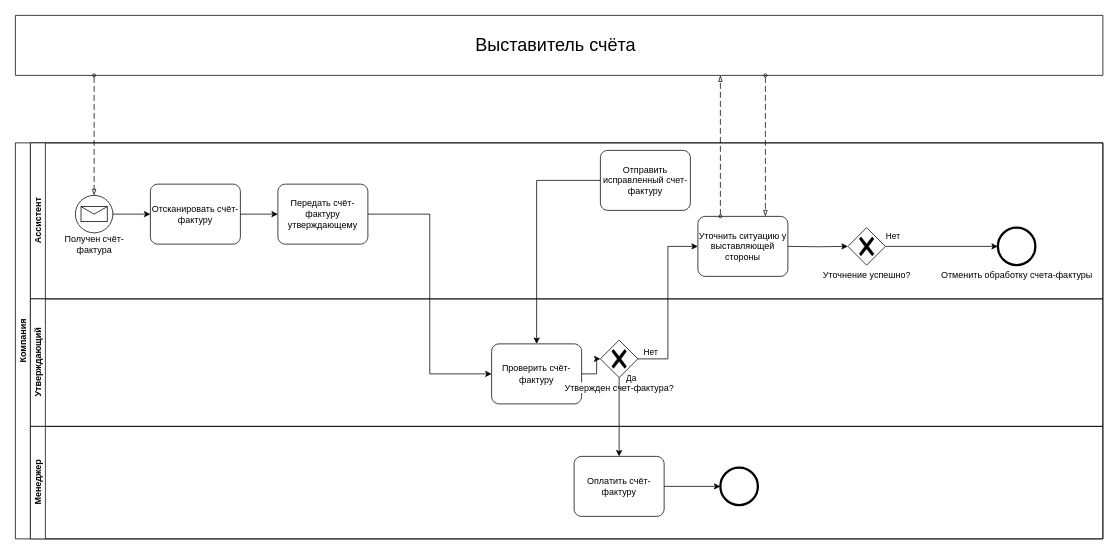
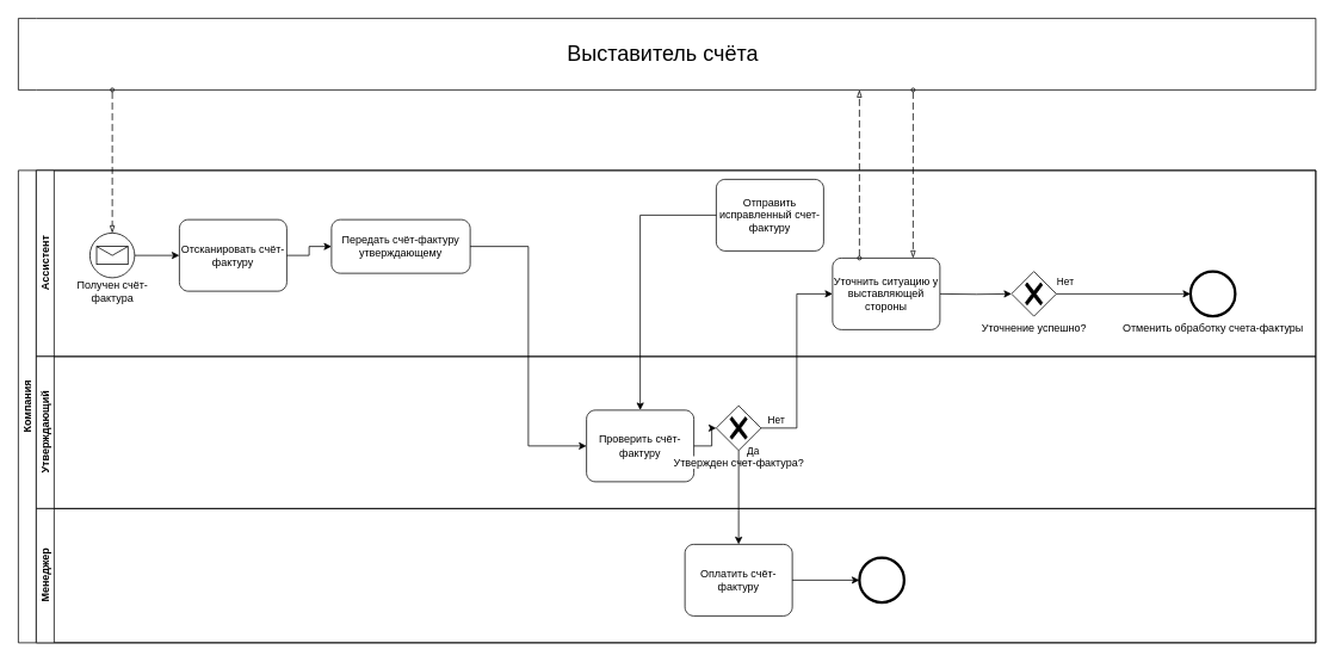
  <mxCell id="0" />
  <mxCell id="1" parent="0" />
  <mxCell id="2" value="" style="swimlane;html=1;startSize=20;fontStyle=0;collapsible=0;horizontal=0;swimlaneLine=0;fillColor=none;whiteSpace=wrap;" parent="1" vertex="1"><mxGeometry x="20" y="20" width="1450" height="80" as="geometry" /></mxCell>
  <mxCell id="3" value="&lt;font style=&quot;font-size: 24px;&quot;&gt;Выставитель счёта&lt;/font&gt;" style="text;html=1;align=center;verticalAlign=middle;resizable=0;points=[];autosize=1;strokeColor=none;fillColor=none;" parent="2" vertex="1"><mxGeometry x="600" y="20" width="240" height="40" as="geometry" /></mxCell>
  <mxCell id="4" value="Компания" style="swimlane;html=1;childLayout=stackLayout;resizeParent=1;resizeParentMax=0;horizontal=0;startSize=20;horizontalStack=0;whiteSpace=wrap;" parent="1" vertex="1"><mxGeometry x="20" y="190" width="1450" height="528" as="geometry" /></mxCell>
  <mxCell id="5" value="Ассистент" style="swimlane;html=1;startSize=20;horizontal=0;" parent="4" vertex="1"><mxGeometry x="20" width="1430" height="208" as="geometry" /></mxCell>
  <mxCell id="6" value="" style="points=[[0.145,0.145,0],[0.5,0,0],[0.855,0.145,0],[1,0.5,0],[0.855,0.855,0],[0.5,1,0],[0.145,0.855,0],[0,0.5,0]];shape=mxgraph.bpmn.event;html=1;verticalLabelPosition=bottom;labelBackgroundColor=#ffffff;verticalAlign=top;align=center;perimeter=ellipsePerimeter;outlineConnect=0;aspect=fixed;outline=standard;symbol=message;" parent="5" vertex="1"><mxGeometry x="60" y="70" width="50" height="50" as="geometry" /></mxCell>
  <mxCell id="7" value="Получен счёт-фактура" style="text;html=1;align=center;verticalAlign=middle;whiteSpace=wrap;rounded=0;" parent="5" vertex="1"><mxGeometry x="42.5" y="120" width="85" height="30" as="geometry" /></mxCell>
  <mxCell id="8" value="Отсканировать счёт-фактуру" style="points=[[0.25,0,0],[0.5,0,0],[0.75,0,0],[1,0.25,0],[1,0.5,0],[1,0.75,0],[0.75,1,0],[0.5,1,0],[0.25,1,0],[0,0.75,0],[0,0.5,0],[0,0.25,0]];shape=mxgraph.bpmn.task;whiteSpace=wrap;rectStyle=rounded;size=10;html=1;container=1;expand=0;collapsible=0;taskMarker=abstract;" parent="5" vertex="1"><mxGeometry x="160" y="55" width="120" height="80" as="geometry" /></mxCell>
  <mxCell id="9" style="edgeStyle=orthogonalEdgeStyle;rounded=0;orthogonalLoop=1;jettySize=auto;html=1;entryX=0;entryY=0.5;entryDx=0;entryDy=0;entryPerimeter=0;" parent="5" source="6" target="8" edge="1"><mxGeometry relative="1" as="geometry" /></mxCell>
- <mxCell id="10" value="Передать счёт-фактуру утверждающему" style="points=[[0.25,0,0],[0.5,0,0],[0.75,0,0],[1,0.25,0],[1,0.5,0],[1,0.75,0],[0.75,1,0],[0.5,1,0],[0.25,1,0],[0,0.75,0],[0,0.5,0],[0,0.25,0]];shape=mxgraph.bpmn.task;whiteSpace=wrap;rectStyle=rounded;size=10;html=1;container=1;expand=0;collapsible=0;taskMarker=abstract;" parent="5" vertex="1"><mxGeometry x="330" y="55" width="120" height="80" as="geometry" /></mxCell>
+ <mxCell id="10" value="Передать счёт-фактуру утверждающему" style="points=[[0.25,0,0],[0.5,0,0],[0.75,0,0],[1,0.25,0],[1,0.5,0],[1,0.75,0],[0.75,1,0],[0.5,1,0],[0.25,1,0],[0,0.75,0],[0,0.5,0],[0,0.25,0]];shape=mxgraph.bpmn.task;whiteSpace=wrap;rectStyle=rounded;size=10;html=1;container=1;expand=0;collapsible=0;taskMarker=abstract;" parent="5" vertex="1"><mxGeometry x="330" y="55" width="155" height="60" as="geometry" /></mxCell>
  <mxCell id="11" style="edgeStyle=orthogonalEdgeStyle;rounded=0;orthogonalLoop=1;jettySize=auto;html=1;entryX=0;entryY=0.5;entryDx=0;entryDy=0;entryPerimeter=0;" parent="5" source="8" target="10" edge="1"><mxGeometry relative="1" as="geometry" /></mxCell>
  <mxCell id="12" style="edgeStyle=orthogonalEdgeStyle;rounded=0;orthogonalLoop=1;jettySize=auto;html=1;entryX=0;entryY=0.5;entryDx=0;entryDy=0;entryPerimeter=0;exitX=1;exitY=0.5;exitDx=0;exitDy=0;exitPerimeter=0;" parent="5" target="17" edge="1"><mxGeometry relative="1" as="geometry"><mxPoint x="1010" y="138" as="sourcePoint" /><mxPoint x="1090" y="138" as="targetPoint" /></mxGeometry></mxCell>
  <mxCell id="13" style="edgeStyle=orthogonalEdgeStyle;rounded=0;orthogonalLoop=1;jettySize=auto;html=1;entryX=0;entryY=0.5;entryDx=0;entryDy=0;entryPerimeter=0;" parent="5" source="17" target="16" edge="1"><mxGeometry relative="1" as="geometry"><mxPoint x="1200" y="138" as="targetPoint" /></mxGeometry></mxCell>
  <mxCell id="14" value="Нет" style="edgeLabel;html=1;align=center;verticalAlign=middle;resizable=0;points=[];" vertex="1" connectable="0" parent="13"><mxGeometry x="-0.249" y="-2" relative="1" as="geometry"><mxPoint x="-47" y="-17" as="offset" /></mxGeometry></mxCell>
  <mxCell id="15" value="Уточнить ситуацию у выставляющей стороны" style="points=[[0.25,0,0],[0.5,0,0],[0.75,0,0],[1,0.25,0],[1,0.5,0],[1,0.75,0],[0.75,1,0],[0.5,1,0],[0.25,1,0],[0,0.75,0],[0,0.5,0],[0,0.25,0]];shape=mxgraph.bpmn.task;whiteSpace=wrap;rectStyle=rounded;size=10;html=1;container=1;expand=0;collapsible=0;taskMarker=abstract;" vertex="1" parent="5"><mxGeometry x="890" y="98" width="120" height="80" as="geometry" /></mxCell>
  <mxCell id="16" value="Отменить обработку счета-фактуры" style="points=[[0.145,0.145,0],[0.5,0,0],[0.855,0.145,0],[1,0.5,0],[0.855,0.855,0],[0.5,1,0],[0.145,0.855,0],[0,0.5,0]];shape=mxgraph.bpmn.event;html=1;verticalLabelPosition=bottom;labelBackgroundColor=#ffffff;verticalAlign=top;align=center;perimeter=ellipsePerimeter;outlineConnect=0;aspect=fixed;outline=end;symbol=terminate2;" parent="5" vertex="1"><mxGeometry x="1290" y="113" width="50" height="50" as="geometry" /></mxCell>
  <mxCell id="17" value="Уточнение успешно?" style="points=[[0.25,0.25,0],[0.5,0,0],[0.75,0.25,0],[1,0.5,0],[0.75,0.75,0],[0.5,1,0],[0.25,0.75,0],[0,0.5,0]];shape=mxgraph.bpmn.gateway2;html=1;verticalLabelPosition=bottom;labelBackgroundColor=#ffffff;verticalAlign=top;align=center;perimeter=rhombusPerimeter;outlineConnect=0;outline=none;symbol=none;gwType=exclusive;" parent="5" vertex="1"><mxGeometry x="1090" y="113" width="50" height="50" as="geometry" /></mxCell>
  <mxCell id="18" value="Отправить исправленный счет-фактуру" style="points=[[0.25,0,0],[0.5,0,0],[0.75,0,0],[1,0.25,0],[1,0.5,0],[1,0.75,0],[0.75,1,0],[0.5,1,0],[0.25,1,0],[0,0.75,0],[0,0.5,0],[0,0.25,0]];shape=mxgraph.bpmn.task;whiteSpace=wrap;rectStyle=rounded;size=10;html=1;container=1;expand=0;collapsible=0;taskMarker=abstract;" vertex="1" parent="5"><mxGeometry x="760" y="10" width="120" height="80" as="geometry" /></mxCell>
  <mxCell id="19" value="Утверждающий" style="swimlane;html=1;startSize=20;horizontal=0;" parent="4" vertex="1"><mxGeometry x="20" y="208" width="1430" height="170" as="geometry" /></mxCell>
  <mxCell id="20" value="Проверить счёт-фактуру" style="points=[[0.25,0,0],[0.5,0,0],[0.75,0,0],[1,0.25,0],[1,0.5,0],[1,0.75,0],[0.75,1,0],[0.5,1,0],[0.25,1,0],[0,0.75,0],[0,0.5,0],[0,0.25,0]];shape=mxgraph.bpmn.task;whiteSpace=wrap;rectStyle=rounded;size=10;html=1;container=1;expand=0;collapsible=0;taskMarker=abstract;" parent="19" vertex="1"><mxGeometry x="615" y="60" width="120" height="80" as="geometry" /></mxCell>
  <mxCell id="21" value="Утвержден счет-фактура?" style="points=[[0.25,0.25,0],[0.5,0,0],[0.75,0.25,0],[1,0.5,0],[0.75,0.75,0],[0.5,1,0],[0.25,0.75,0],[0,0.5,0]];shape=mxgraph.bpmn.gateway2;html=1;verticalLabelPosition=bottom;labelBackgroundColor=#ffffff;verticalAlign=top;align=center;perimeter=rhombusPerimeter;outlineConnect=0;outline=none;symbol=none;gwType=exclusive;" parent="19" vertex="1"><mxGeometry x="760" y="55" width="50" height="50" as="geometry" /></mxCell>
  <mxCell id="22" style="edgeStyle=orthogonalEdgeStyle;rounded=0;orthogonalLoop=1;jettySize=auto;html=1;entryX=0;entryY=0.5;entryDx=0;entryDy=0;entryPerimeter=0;" parent="19" source="20" target="21" edge="1"><mxGeometry relative="1" as="geometry" /></mxCell>
  <mxCell id="23" value="Менеджер" style="swimlane;html=1;startSize=20;horizontal=0;" parent="4" vertex="1"><mxGeometry x="20" y="378" width="1430" height="150" as="geometry" /></mxCell>
  <mxCell id="24" value="Оплатить счёт-фактуру" style="points=[[0.25,0,0],[0.5,0,0],[0.75,0,0],[1,0.25,0],[1,0.5,0],[1,0.75,0],[0.75,1,0],[0.5,1,0],[0.25,1,0],[0,0.75,0],[0,0.5,0],[0,0.25,0]];shape=mxgraph.bpmn.task;whiteSpace=wrap;rectStyle=rounded;size=10;html=1;container=1;expand=0;collapsible=0;taskMarker=abstract;" parent="23" vertex="1"><mxGeometry x="725" y="40" width="120" height="80" as="geometry" /></mxCell>
  <mxCell id="25" value="" style="points=[[0.145,0.145,0],[0.5,0,0],[0.855,0.145,0],[1,0.5,0],[0.855,0.855,0],[0.5,1,0],[0.145,0.855,0],[0,0.5,0]];shape=mxgraph.bpmn.event;html=1;verticalLabelPosition=bottom;labelBackgroundColor=#ffffff;verticalAlign=top;align=center;perimeter=ellipsePerimeter;outlineConnect=0;aspect=fixed;outline=end;symbol=terminate2;" parent="23" vertex="1"><mxGeometry x="920" y="55" width="50" height="50" as="geometry" /></mxCell>
  <mxCell id="26" style="edgeStyle=orthogonalEdgeStyle;rounded=0;orthogonalLoop=1;jettySize=auto;html=1;entryX=0;entryY=0.5;entryDx=0;entryDy=0;entryPerimeter=0;" parent="23" source="24" target="25" edge="1"><mxGeometry relative="1" as="geometry" /></mxCell>
  <mxCell id="27" style="edgeStyle=orthogonalEdgeStyle;rounded=0;orthogonalLoop=1;jettySize=auto;html=1;entryX=0;entryY=0.5;entryDx=0;entryDy=0;entryPerimeter=0;" parent="4" source="10" target="20" edge="1"><mxGeometry relative="1" as="geometry" /></mxCell>
  <mxCell id="28" style="edgeStyle=orthogonalEdgeStyle;rounded=0;orthogonalLoop=1;jettySize=auto;html=1;entryX=0.5;entryY=0;entryDx=0;entryDy=0;entryPerimeter=0;" parent="4" source="21" target="24" edge="1"><mxGeometry relative="1" as="geometry" /></mxCell>
  <mxCell id="29" value="Да" style="edgeLabel;html=1;align=center;verticalAlign=middle;resizable=0;points=[];" vertex="1" connectable="0" parent="28"><mxGeometry x="-0.635" y="2" relative="1" as="geometry"><mxPoint x="13" y="-19" as="offset" /></mxGeometry></mxCell>
  <mxCell id="30" style="edgeStyle=orthogonalEdgeStyle;rounded=0;orthogonalLoop=1;jettySize=auto;html=1;entryX=0;entryY=0.5;entryDx=0;entryDy=0;entryPerimeter=0;exitX=1;exitY=0.5;exitDx=0;exitDy=0;exitPerimeter=0;" parent="4" source="21" target="15" edge="1"><mxGeometry relative="1" as="geometry"><mxPoint x="860" y="143" as="targetPoint" /><mxPoint x="830" y="323" as="sourcePoint" /></mxGeometry></mxCell>
  <mxCell id="31" value="Нет" style="edgeLabel;html=1;align=center;verticalAlign=middle;resizable=0;points=[];" vertex="1" connectable="0" parent="30"><mxGeometry x="-0.805" y="2" relative="1" as="geometry"><mxPoint x="-6" y="-8" as="offset" /></mxGeometry></mxCell>
  <mxCell id="32" style="edgeStyle=orthogonalEdgeStyle;rounded=0;orthogonalLoop=1;jettySize=auto;html=1;exitX=0;exitY=0.5;exitDx=0;exitDy=0;exitPerimeter=0;entryX=0.5;entryY=0;entryDx=0;entryDy=0;entryPerimeter=0;" edge="1" parent="4" source="18" target="20"><mxGeometry relative="1" as="geometry" /></mxCell>
  <mxCell id="33" value="" style="dashed=1;dashPattern=8 4;endArrow=blockThin;endFill=0;startArrow=oval;startFill=0;endSize=6;startSize=4;html=1;rounded=0;entryX=0.5;entryY=0;entryDx=0;entryDy=0;entryPerimeter=0;" parent="1" target="6" edge="1"><mxGeometry width="160" relative="1" as="geometry"><mxPoint x="125" y="100" as="sourcePoint" /><mxPoint x="130" y="240" as="targetPoint" /><Array as="points" /></mxGeometry></mxCell>
  <mxCell id="34" value="" style="dashed=1;dashPattern=8 4;endArrow=blockThin;endFill=0;startArrow=oval;startFill=0;endSize=6;startSize=4;html=1;rounded=0;entryX=0.75;entryY=0;entryDx=0;entryDy=0;entryPerimeter=0;" parent="1" target="15" edge="1"><mxGeometry width="160" relative="1" as="geometry"><mxPoint x="1020" y="100" as="sourcePoint" /><mxPoint x="1020" y="210" as="targetPoint" /><Array as="points" /></mxGeometry></mxCell>
  <mxCell id="35" value="" style="dashed=1;dashPattern=8 4;endArrow=blockThin;endFill=0;startArrow=oval;startFill=0;endSize=6;startSize=4;html=1;rounded=0;exitX=0.25;exitY=0;exitDx=0;exitDy=0;exitPerimeter=0;" parent="1" source="15" edge="1"><mxGeometry width="160" relative="1" as="geometry"><mxPoint x="960" y="210" as="sourcePoint" /><mxPoint x="960" y="100" as="targetPoint" /><Array as="points" /></mxGeometry></mxCell>
